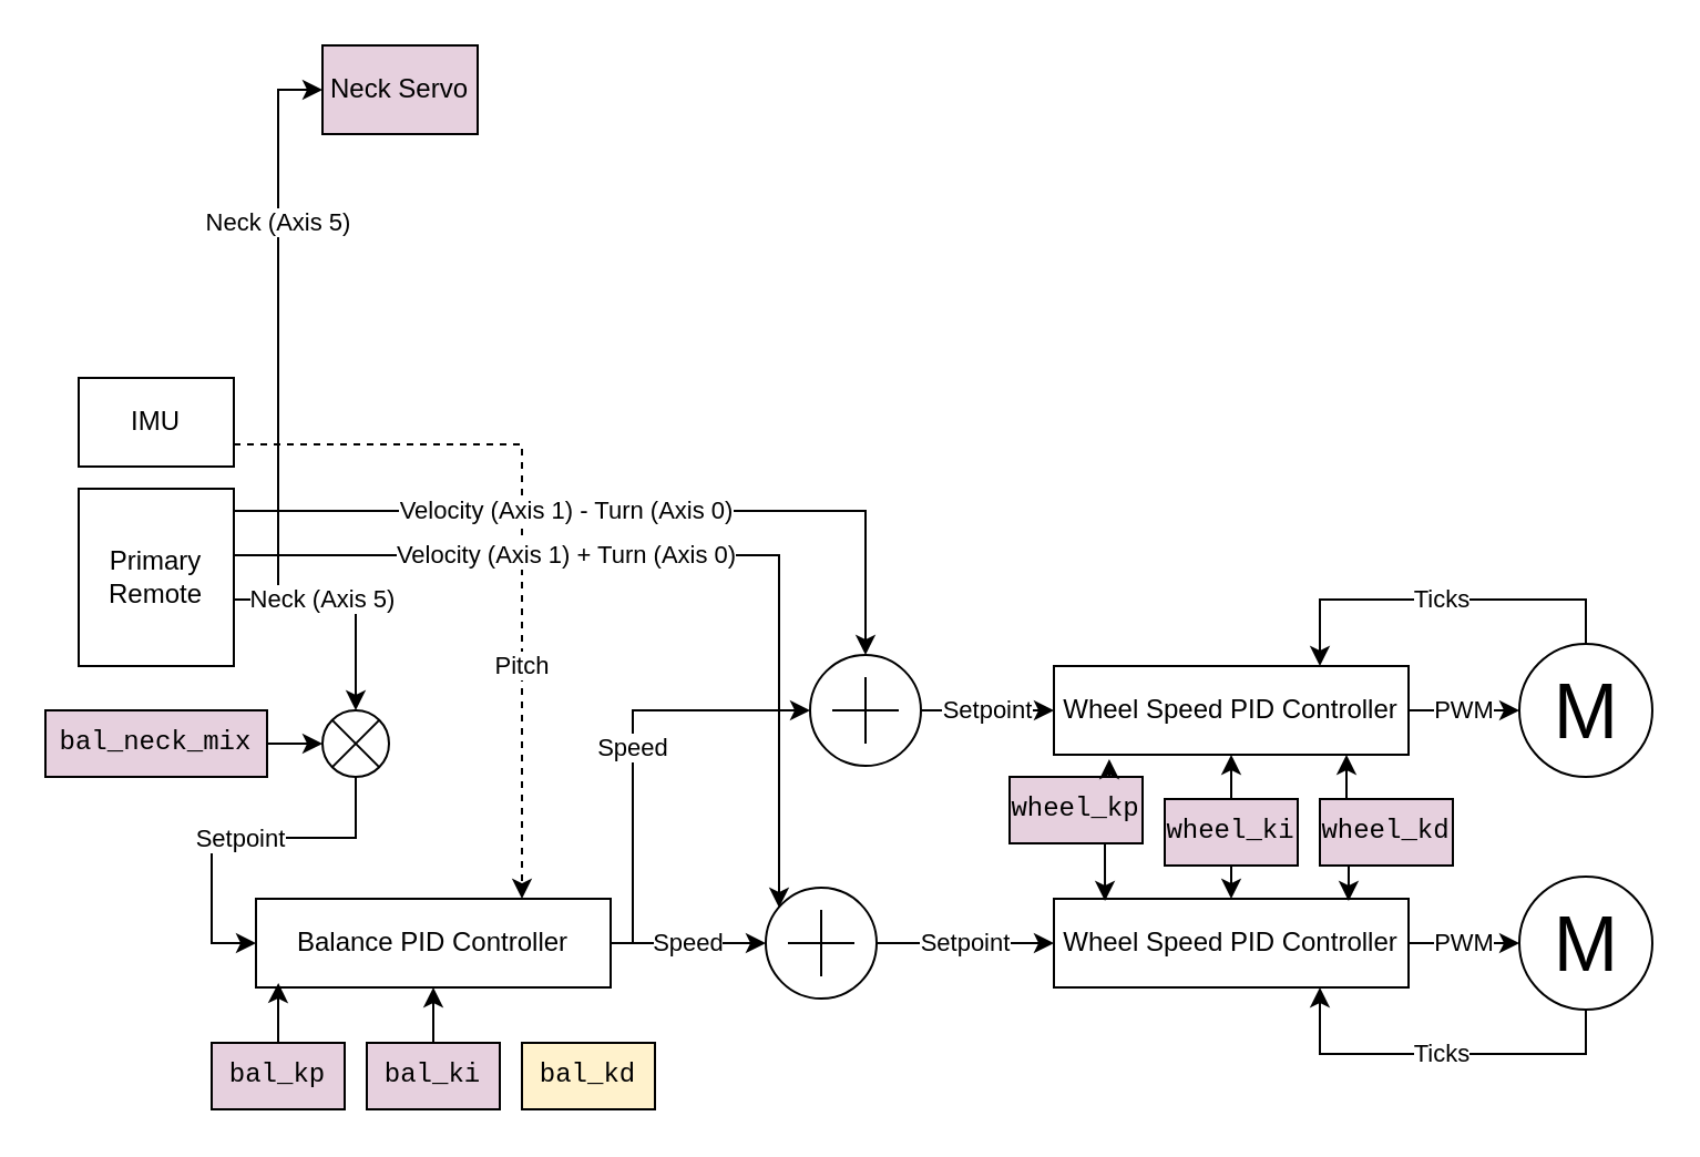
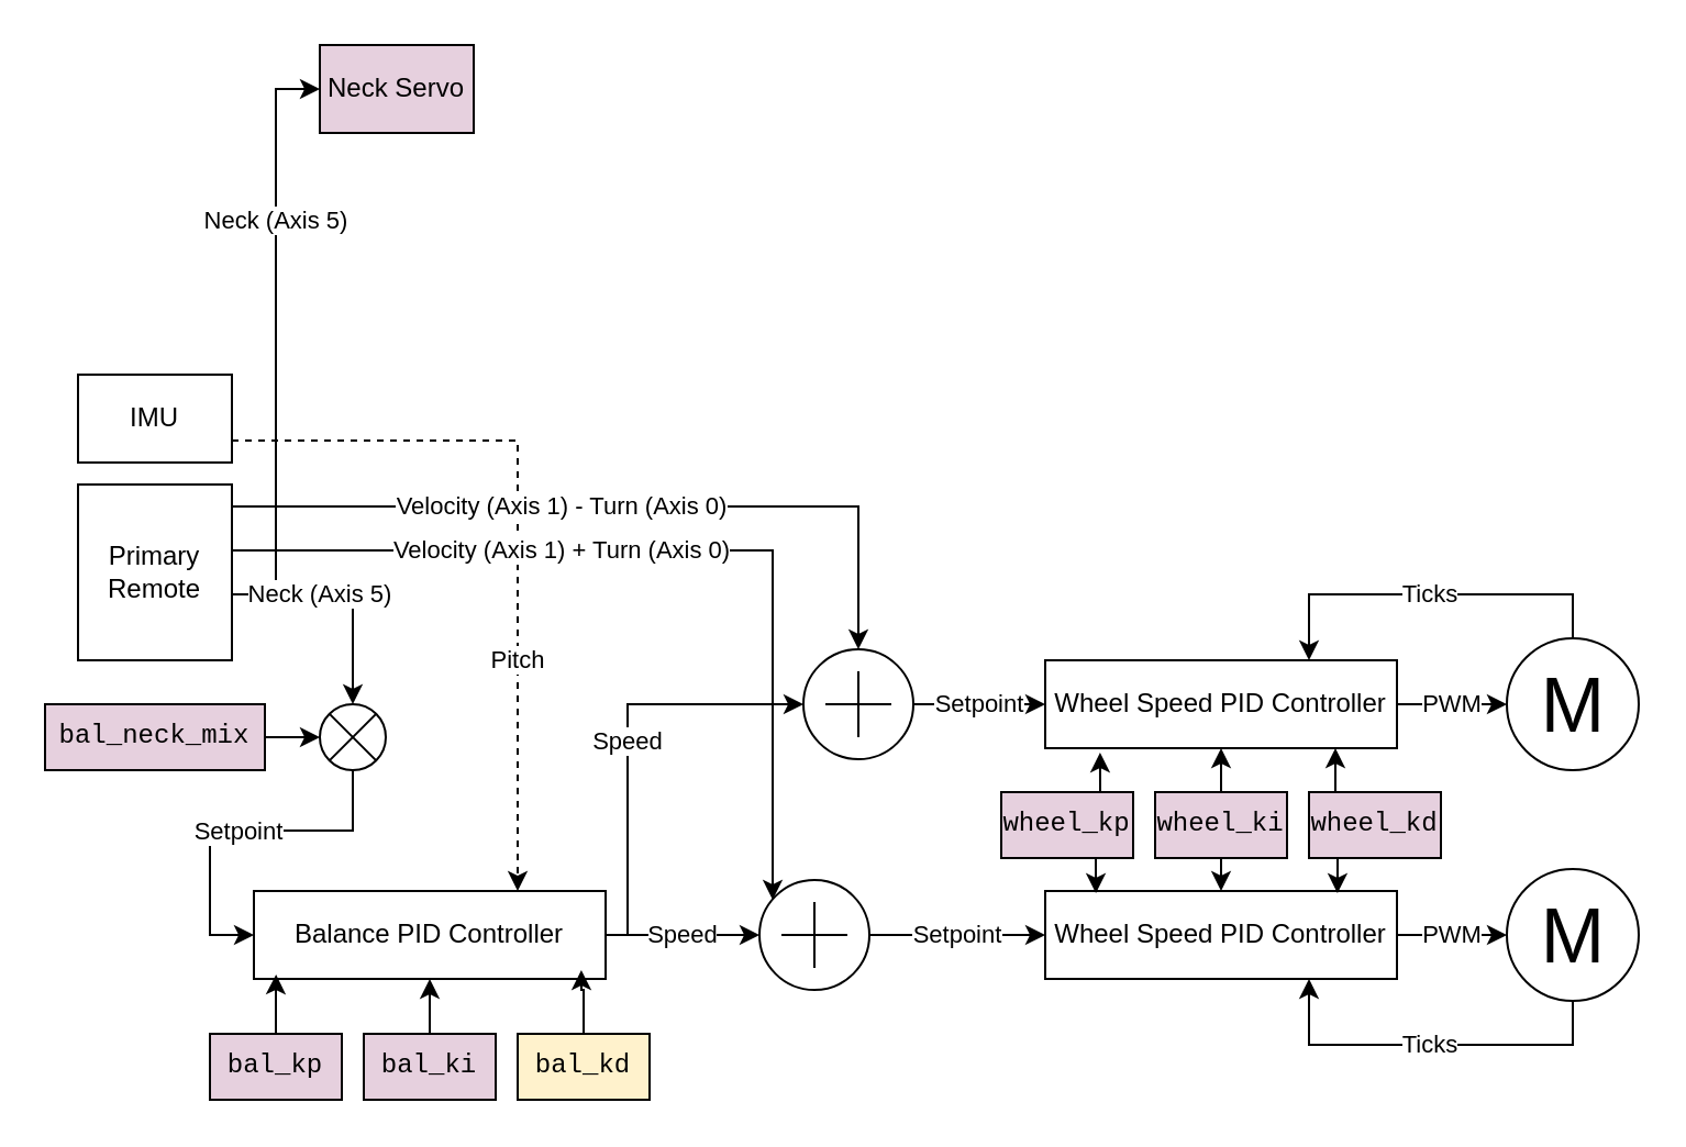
  <mxCell id="0" />
  <mxCell id="1" parent="0" />
  <mxCell id="2" value="PWM" style="edgeStyle=orthogonalEdgeStyle;rounded=0;orthogonalLoop=1;jettySize=auto;html=1;exitX=1;exitY=0.5;exitDx=0;exitDy=0;entryX=0;entryY=0.5;entryDx=0;entryDy=0;" edge="1" parent="1" source="3" target="16"><mxGeometry relative="1" as="geometry" /></mxCell>
  <mxCell id="3" value="Wheel Speed PID Controller" style="rounded=0;whiteSpace=wrap;html=1;" vertex="1" parent="1"><mxGeometry x="475" y="300" width="160" height="40" as="geometry" /></mxCell>
  <mxCell id="4" value="PWM" style="edgeStyle=orthogonalEdgeStyle;rounded=0;orthogonalLoop=1;jettySize=auto;html=1;exitX=1;exitY=0.5;exitDx=0;exitDy=0;" edge="1" parent="1" source="5" target="18"><mxGeometry relative="1" as="geometry" /></mxCell>
  <mxCell id="5" value="Wheel Speed PID Controller" style="rounded=0;whiteSpace=wrap;html=1;" vertex="1" parent="1"><mxGeometry x="475" y="405" width="160" height="40" as="geometry" /></mxCell>
- <mxCell id="6" value="wheel_kp" style="rounded=0;whiteSpace=wrap;html=1;fontFamily=Courier New;labelBackgroundColor=none;fillColor=#E6D0DE;" vertex="1" parent="1"><mxGeometry x="455" y="350" width="60" height="30" as="geometry" /></mxCell>
+ <mxCell id="6" value="wheel_kp" style="rounded=0;whiteSpace=wrap;html=1;fontFamily=Courier New;labelBackgroundColor=none;fillColor=#E6D0DE;" vertex="1" parent="1"><mxGeometry x="455" y="360" width="60" height="30" as="geometry" /></mxCell>
  <mxCell id="7" style="edgeStyle=orthogonalEdgeStyle;rounded=0;orthogonalLoop=1;jettySize=auto;html=1;exitX=0.5;exitY=0;exitDx=0;exitDy=0;entryX=0.5;entryY=1;entryDx=0;entryDy=0;" edge="1" parent="1" source="9" target="3"><mxGeometry relative="1" as="geometry" /></mxCell>
  <mxCell id="8" style="edgeStyle=orthogonalEdgeStyle;rounded=0;orthogonalLoop=1;jettySize=auto;html=1;exitX=0.5;exitY=1;exitDx=0;exitDy=0;entryX=0.5;entryY=0;entryDx=0;entryDy=0;" edge="1" parent="1" source="9" target="5"><mxGeometry relative="1" as="geometry" /></mxCell>
  <mxCell id="9" value="wheel_ki" style="rounded=0;whiteSpace=wrap;html=1;fontFamily=Courier New;labelBackgroundColor=none;fillColor=#E6D0DE;" vertex="1" parent="1"><mxGeometry x="525" y="360" width="60" height="30" as="geometry" /></mxCell>
  <mxCell id="10" value="wheel_kd" style="rounded=0;whiteSpace=wrap;html=1;fontFamily=Courier New;labelBackgroundColor=none;fillColor=#E6D0DE;" vertex="1" parent="1"><mxGeometry x="595" y="360" width="60" height="30" as="geometry" /></mxCell>
  <mxCell id="11" style="edgeStyle=orthogonalEdgeStyle;rounded=0;orthogonalLoop=1;jettySize=auto;html=1;exitX=0.5;exitY=0;exitDx=0;exitDy=0;entryX=0.156;entryY=1.05;entryDx=0;entryDy=0;entryPerimeter=0;" edge="1" parent="1" source="6" target="3"><mxGeometry relative="1" as="geometry" /></mxCell>
  <mxCell id="12" style="edgeStyle=orthogonalEdgeStyle;rounded=0;orthogonalLoop=1;jettySize=auto;html=1;exitX=0.5;exitY=0;exitDx=0;exitDy=0;entryX=0.825;entryY=1;entryDx=0;entryDy=0;entryPerimeter=0;" edge="1" parent="1" source="10" target="3"><mxGeometry relative="1" as="geometry" /></mxCell>
  <mxCell id="13" style="edgeStyle=orthogonalEdgeStyle;rounded=0;orthogonalLoop=1;jettySize=auto;html=1;exitX=0.5;exitY=1;exitDx=0;exitDy=0;entryX=0.144;entryY=0.025;entryDx=0;entryDy=0;entryPerimeter=0;" edge="1" parent="1" source="6" target="5"><mxGeometry relative="1" as="geometry" /></mxCell>
  <mxCell id="14" style="edgeStyle=orthogonalEdgeStyle;rounded=0;orthogonalLoop=1;jettySize=auto;html=1;exitX=0.5;exitY=1;exitDx=0;exitDy=0;entryX=0.831;entryY=0.025;entryDx=0;entryDy=0;entryPerimeter=0;" edge="1" parent="1" source="10" target="5"><mxGeometry relative="1" as="geometry" /></mxCell>
  <mxCell id="15" value="Ticks" style="edgeStyle=orthogonalEdgeStyle;rounded=0;orthogonalLoop=1;jettySize=auto;html=1;exitX=0.5;exitY=0;exitDx=0;exitDy=0;entryX=0.75;entryY=0;entryDx=0;entryDy=0;" edge="1" parent="1" source="16" target="3"><mxGeometry relative="1" as="geometry" /></mxCell>
  <mxCell id="16" value="M" style="verticalLabelPosition=middle;shadow=0;dashed=0;align=center;html=1;verticalAlign=middle;strokeWidth=1;shape=ellipse;aspect=fixed;fontSize=35;" vertex="1" parent="1"><mxGeometry x="685" y="290" width="60" height="60" as="geometry" /></mxCell>
  <mxCell id="17" value="Ticks" style="edgeStyle=orthogonalEdgeStyle;rounded=0;orthogonalLoop=1;jettySize=auto;html=1;exitX=0.5;exitY=1;exitDx=0;exitDy=0;entryX=0.75;entryY=1;entryDx=0;entryDy=0;" edge="1" parent="1" source="18" target="5"><mxGeometry relative="1" as="geometry" /></mxCell>
  <mxCell id="18" value="M" style="verticalLabelPosition=middle;shadow=0;dashed=0;align=center;html=1;verticalAlign=middle;strokeWidth=1;shape=ellipse;aspect=fixed;fontSize=35;" vertex="1" parent="1"><mxGeometry x="685" y="395" width="60" height="60" as="geometry" /></mxCell>
  <mxCell id="19" value="Balance PID Controller" style="rounded=0;whiteSpace=wrap;html=1;" vertex="1" parent="1"><mxGeometry x="115" y="405" width="160" height="40" as="geometry" /></mxCell>
  <mxCell id="20" value="bal_kp" style="rounded=0;whiteSpace=wrap;html=1;fontFamily=Courier New;labelBackgroundColor=none;fillColor=#E6D0DE;" vertex="1" parent="1"><mxGeometry x="95" y="470" width="60" height="30" as="geometry" /></mxCell>
  <mxCell id="21" style="edgeStyle=orthogonalEdgeStyle;rounded=0;orthogonalLoop=1;jettySize=auto;html=1;entryX=0.063;entryY=0.95;entryDx=0;entryDy=0;entryPerimeter=0;" edge="1" parent="1" source="20" target="19"><mxGeometry relative="1" as="geometry" /></mxCell>
  <mxCell id="22" style="edgeStyle=orthogonalEdgeStyle;rounded=0;orthogonalLoop=1;jettySize=auto;html=1;entryX=0.5;entryY=1;entryDx=0;entryDy=0;" edge="1" parent="1" source="23" target="19"><mxGeometry relative="1" as="geometry" /></mxCell>
  <mxCell id="23" value="bal_ki" style="rounded=0;whiteSpace=wrap;html=1;fontFamily=Courier New;labelBackgroundColor=none;fillColor=#E6D0DE;" vertex="1" parent="1"><mxGeometry x="165" y="470" width="60" height="30" as="geometry" /></mxCell>
  <mxCell id="24" value="bal_kd" style="rounded=0;whiteSpace=wrap;html=1;fontFamily=Courier New;labelBackgroundColor=none;fillColor=#fff2cc;" vertex="1" parent="1"><mxGeometry x="235" y="470" width="60" height="30" as="geometry" /></mxCell>
+ <mxCell id="25" style="edgeStyle=orthogonalEdgeStyle;rounded=0;orthogonalLoop=1;jettySize=auto;html=1;entryX=0.931;entryY=0.9;entryDx=0;entryDy=0;entryPerimeter=0;" edge="1" parent="1" source="24" target="19"><mxGeometry relative="1" as="geometry" /></mxCell>
  <mxCell id="26" value="Setpoint" style="edgeStyle=orthogonalEdgeStyle;rounded=0;orthogonalLoop=1;jettySize=auto;html=1;entryX=0;entryY=0.5;entryDx=0;entryDy=0;exitX=1;exitY=0.5;exitDx=0;exitDy=0;exitPerimeter=0;" edge="1" parent="1" source="27" target="5"><mxGeometry relative="1" as="geometry" /></mxCell>
  <mxCell id="27" value="" style="verticalLabelPosition=bottom;shadow=0;dashed=0;align=center;html=1;verticalAlign=top;shape=mxgraph.electrical.abstract.summation_point;" vertex="1" parent="1"><mxGeometry x="345" y="400" width="50" height="50" as="geometry" /></mxCell>
  <mxCell id="28" value="Speed" style="edgeStyle=orthogonalEdgeStyle;rounded=0;orthogonalLoop=1;jettySize=auto;html=1;entryX=0;entryY=0.5;entryDx=0;entryDy=0;entryPerimeter=0;" edge="1" parent="1" source="19" target="27"><mxGeometry relative="1" as="geometry"><mxPoint x="345" y="438" as="targetPoint" /></mxGeometry></mxCell>
  <mxCell id="29" value="Pitch" style="edgeStyle=orthogonalEdgeStyle;rounded=0;orthogonalLoop=1;jettySize=auto;html=1;entryX=0.75;entryY=0;entryDx=0;entryDy=0;exitX=1;exitY=0.75;exitDx=0;exitDy=0;dashed=1;" edge="1" parent="1" source="30" target="19"><mxGeometry x="0.373" relative="1" as="geometry"><mxPoint as="offset" /></mxGeometry></mxCell>
  <mxCell id="30" value="IMU" style="rounded=0;whiteSpace=wrap;html=1;" vertex="1" parent="1"><mxGeometry x="35" y="170" width="70" height="40" as="geometry" /></mxCell>
  <mxCell id="31" value="Neck (Axis 5)" style="edgeStyle=orthogonalEdgeStyle;rounded=0;orthogonalLoop=1;jettySize=auto;html=1;entryX=0;entryY=0.5;entryDx=0;entryDy=0;" edge="1" parent="1" source="32" target="40"><mxGeometry x="0.407" relative="1" as="geometry"><Array as="points"><mxPoint x="125" y="270" /><mxPoint x="125" y="40" /></Array><mxPoint as="offset" /></mxGeometry></mxCell>
  <mxCell id="32" value="Primary Remote" style="rounded=0;whiteSpace=wrap;html=1;" vertex="1" parent="1"><mxGeometry x="35" y="220" width="70" height="80" as="geometry" /></mxCell>
  <mxCell id="33" value="Velocity (Axis 1) - Turn (Axis 0)" style="edgeStyle=orthogonalEdgeStyle;rounded=0;orthogonalLoop=1;jettySize=auto;html=1;entryX=0.5;entryY=0;entryDx=0;entryDy=0;entryPerimeter=0;" edge="1" parent="1" source="32" target="35"><mxGeometry x="-0.143" relative="1" as="geometry"><mxPoint x="105" y="150" as="sourcePoint" /><mxPoint x="375" y="210" as="targetPoint" /><Array as="points"><mxPoint x="390" y="230" /></Array><mxPoint as="offset" /></mxGeometry></mxCell>
  <mxCell id="34" value="Setpoint" style="edgeStyle=orthogonalEdgeStyle;rounded=0;orthogonalLoop=1;jettySize=auto;html=1;entryX=0;entryY=0.5;entryDx=0;entryDy=0;" edge="1" parent="1" source="35" target="3"><mxGeometry relative="1" as="geometry" /></mxCell>
  <mxCell id="35" value="" style="verticalLabelPosition=bottom;shadow=0;dashed=0;align=center;html=1;verticalAlign=top;shape=mxgraph.electrical.abstract.summation_point;" vertex="1" parent="1"><mxGeometry x="365" y="295" width="50" height="50" as="geometry" /></mxCell>
  <mxCell id="36" value="Speed" style="edgeStyle=orthogonalEdgeStyle;rounded=0;orthogonalLoop=1;jettySize=auto;html=1;entryX=0;entryY=0.5;entryDx=0;entryDy=0;entryPerimeter=0;" edge="1" parent="1" source="19" target="35"><mxGeometry relative="1" as="geometry"><Array as="points"><mxPoint x="285" y="425" /><mxPoint x="285" y="320" /></Array></mxGeometry></mxCell>
  <mxCell id="37" value="Velocity (Axis 1) + Turn (Axis 0)" style="edgeStyle=orthogonalEdgeStyle;rounded=0;orthogonalLoop=1;jettySize=auto;html=1;entryX=0.12;entryY=0.18;entryDx=0;entryDy=0;entryPerimeter=0;" edge="1" parent="1" source="32" target="27"><mxGeometry x="-0.259" relative="1" as="geometry"><mxPoint x="115" y="170" as="sourcePoint" /><mxPoint x="400" y="305" as="targetPoint" /><Array as="points"><mxPoint x="351" y="250" /></Array><mxPoint as="offset" /></mxGeometry></mxCell>
  <mxCell id="38" value="Setpoint" style="edgeStyle=orthogonalEdgeStyle;rounded=0;orthogonalLoop=1;jettySize=auto;html=1;entryX=0;entryY=0.5;entryDx=0;entryDy=0;" edge="1" parent="1" source="39" target="19"><mxGeometry relative="1" as="geometry" /></mxCell>
  <mxCell id="39" value="" style="verticalLabelPosition=bottom;shadow=0;dashed=0;align=center;html=1;verticalAlign=top;shape=mxgraph.electrical.abstract.multiplier;" vertex="1" parent="1"><mxGeometry x="145" y="320" width="30" height="30" as="geometry" /></mxCell>
  <mxCell id="40" value="Neck Servo" style="rounded=0;whiteSpace=wrap;html=1;fillColor=#e6d0de;" vertex="1" parent="1"><mxGeometry x="145" y="20" width="70" height="40" as="geometry" /></mxCell>
  <mxCell id="41" value="bal_neck_mix" style="rounded=0;whiteSpace=wrap;html=1;fontFamily=Courier New;labelBackgroundColor=none;fillColor=#E6D0DE;" vertex="1" parent="1"><mxGeometry x="20" y="320" width="100" height="30" as="geometry" /></mxCell>
  <mxCell id="42" style="edgeStyle=orthogonalEdgeStyle;rounded=0;orthogonalLoop=1;jettySize=auto;html=1;entryX=0;entryY=0.5;entryDx=0;entryDy=0;entryPerimeter=0;" edge="1" parent="1" source="41" target="39"><mxGeometry relative="1" as="geometry" /></mxCell>
  <mxCell id="43" value="Neck (Axis 5)" style="edgeStyle=orthogonalEdgeStyle;rounded=0;orthogonalLoop=1;jettySize=auto;html=1;entryX=0.5;entryY=0;entryDx=0;entryDy=0;entryPerimeter=0;" edge="1" parent="1" source="32" target="39"><mxGeometry x="-0.238" relative="1" as="geometry"><Array as="points"><mxPoint x="160" y="270" /></Array><mxPoint as="offset" /></mxGeometry></mxCell>
